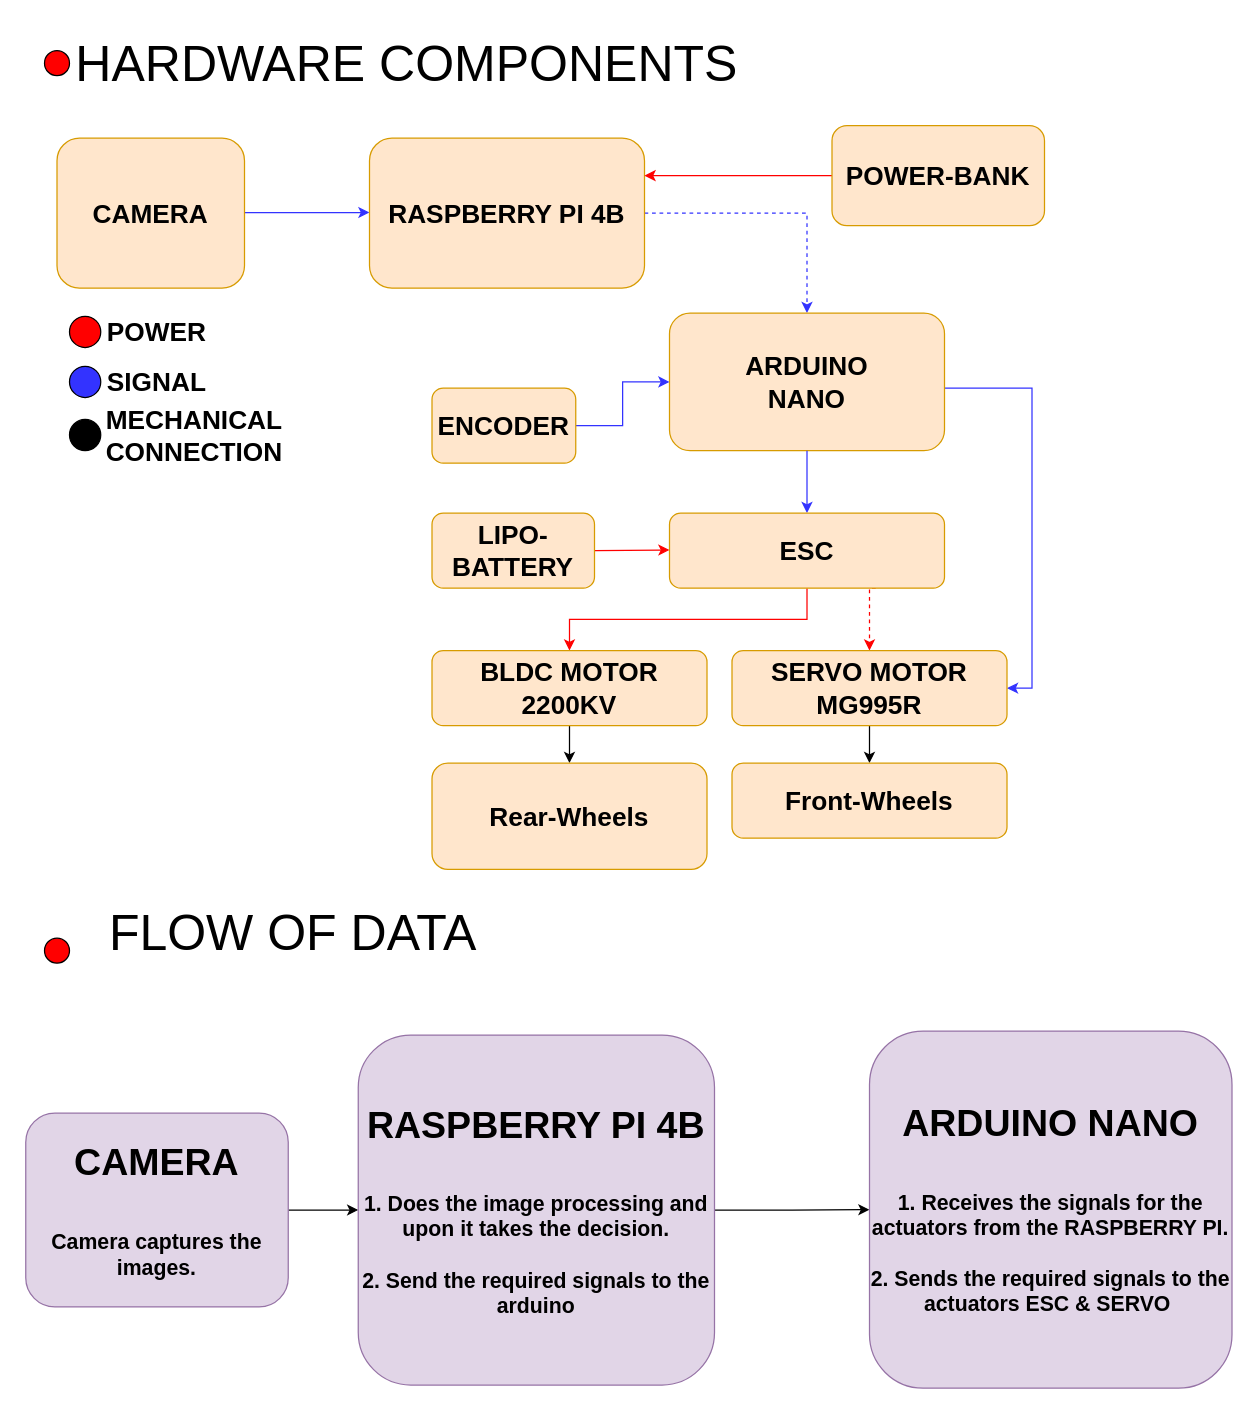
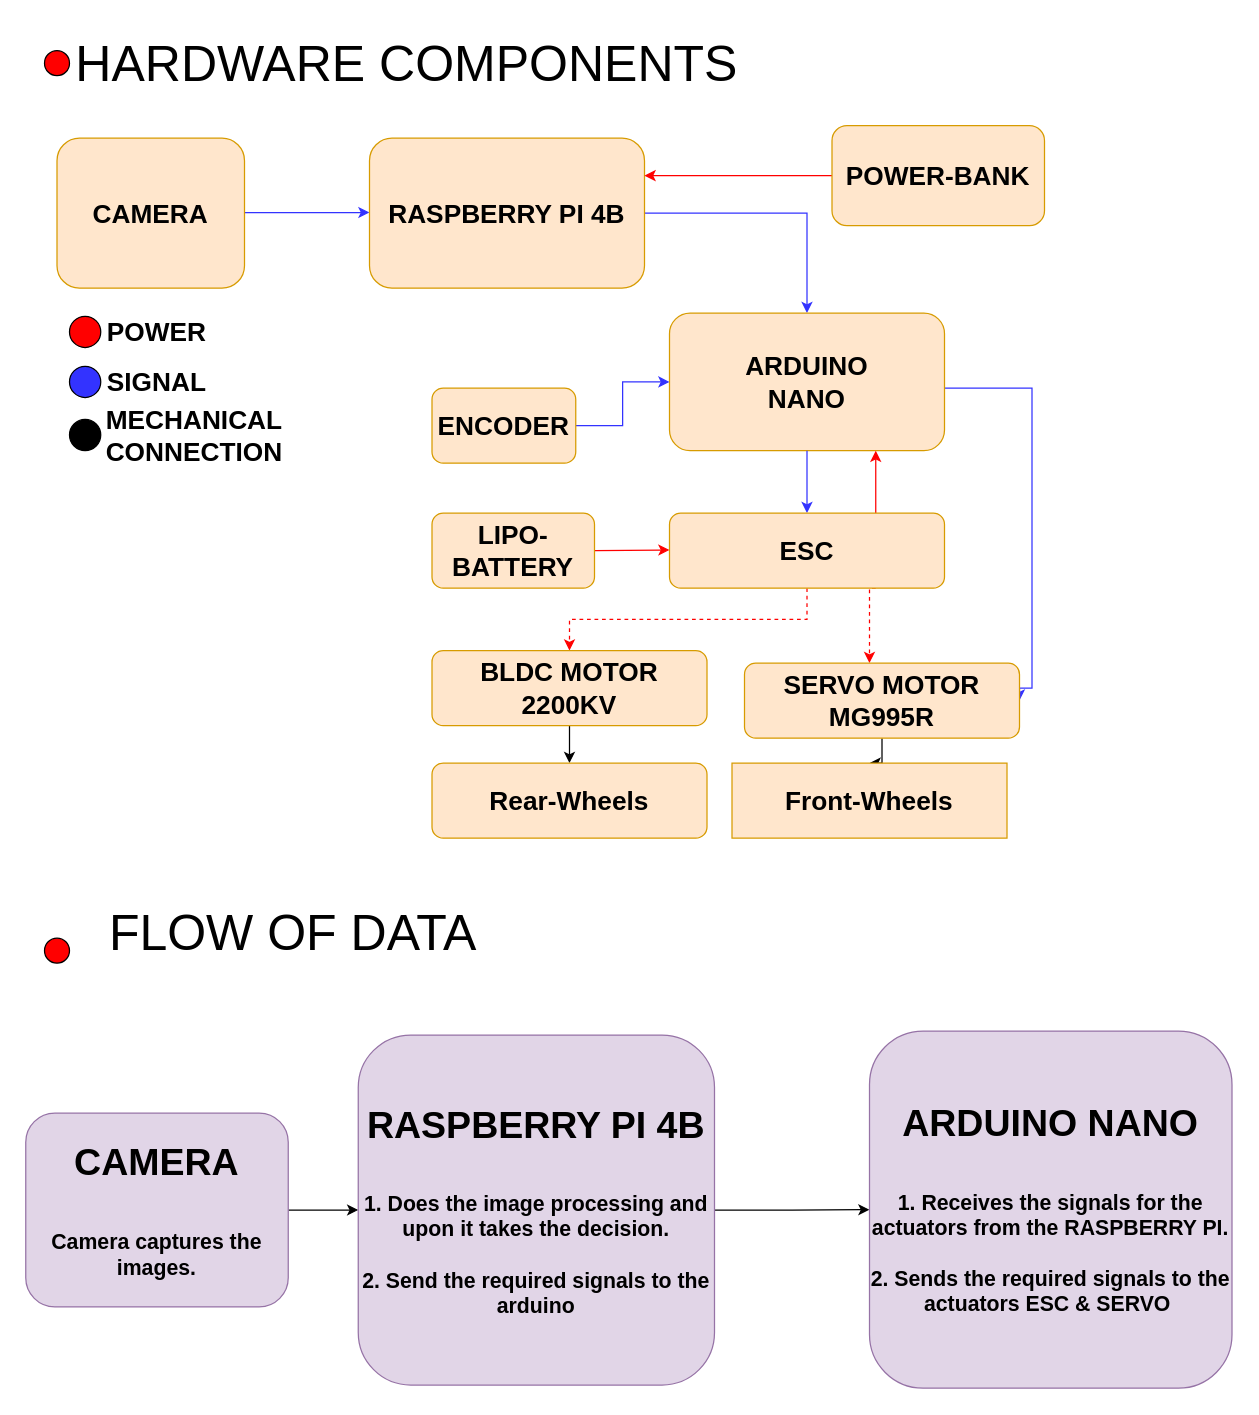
  <mxCell id="0" />
  <mxCell id="1" parent="0" />
  <mxCell id="2" value="" style="endArrow=classic;html=1;rounded=0;strokeColor=#3333FF;" edge="1" parent="1"><mxGeometry width="50" height="50" relative="1" as="geometry"><mxPoint x="195" y="169.5" as="sourcePoint" /><mxPoint x="295" y="169.5" as="targetPoint" /></mxGeometry></mxCell>
  <mxCell id="3" value="&lt;b&gt;&lt;font style=&quot;font-size: 21px;&quot;&gt;CAMERA&lt;/font&gt;&lt;/b&gt;" style="rounded=1;whiteSpace=wrap;html=1;strokeColor=#d79b00;fillColor=#ffe6cc;" vertex="1" parent="1"><mxGeometry x="45" y="110" width="150" height="120" as="geometry" /></mxCell>
- <mxCell id="4" style="edgeStyle=orthogonalEdgeStyle;rounded=0;orthogonalLoop=1;jettySize=auto;html=1;exitX=1;exitY=0.5;exitDx=0;exitDy=0;entryX=0.5;entryY=0;entryDx=0;entryDy=0;strokeColor=#3333FF;dashed=1;" edge="1" parent="1" source="5" target="9"><mxGeometry relative="1" as="geometry" /></mxCell>
+ <mxCell id="4" style="edgeStyle=orthogonalEdgeStyle;rounded=0;orthogonalLoop=1;jettySize=auto;html=1;exitX=1;exitY=0.5;exitDx=0;exitDy=0;entryX=0.5;entryY=0;entryDx=0;entryDy=0;strokeColor=#3333FF;" edge="1" parent="1" source="5" target="9"><mxGeometry relative="1" as="geometry" /></mxCell>
  <mxCell id="5" value="&lt;b&gt;&lt;font style=&quot;font-size: 21px;&quot;&gt;RASPBERRY PI 4B&lt;/font&gt;&lt;/b&gt;" style="rounded=1;whiteSpace=wrap;html=1;strokeColor=#d79b00;fillColor=#ffe6cc;" vertex="1" parent="1"><mxGeometry x="295" y="110" width="220" height="120" as="geometry" /></mxCell>
  <mxCell id="6" value="&lt;span style=&quot;font-size: 40px; background-color: light-dark(rgb(255, 255, 255), rgb(237, 237, 237));&quot;&gt;&lt;font style=&quot;color: light-dark(rgb(0, 0, 0), rgb(255, 255, 255));&quot;&gt;HARDWARE COMPONENTS&lt;/font&gt;&lt;/span&gt;" style="text;html=1;align=center;verticalAlign=middle;whiteSpace=wrap;rounded=0;" vertex="1" parent="1"><mxGeometry x="35" y="20" width="580" height="60" as="geometry" /></mxCell>
  <mxCell id="7" value="" style="ellipse;whiteSpace=wrap;html=1;aspect=fixed;textShadow=0;textOpacity=0;labelBackgroundColor=default;noLabel=1;fillColor=#FF0000;strokeColor=#000000;" vertex="1" parent="1"><mxGeometry x="35" y="40" width="20" height="20" as="geometry" /></mxCell>
  <mxCell id="8" style="edgeStyle=orthogonalEdgeStyle;rounded=0;orthogonalLoop=1;jettySize=auto;html=1;entryX=1;entryY=0.5;entryDx=0;entryDy=0;strokeColor=#3333FF;" edge="1" parent="1" source="9" target="28"><mxGeometry relative="1" as="geometry"><Array as="points"><mxPoint x="825" y="310" /><mxPoint x="825" y="550" /></Array></mxGeometry></mxCell>
  <mxCell id="9" value="&lt;font style=&quot;font-size: 21px;&quot;&gt;&lt;b&gt;ARDUINO&lt;/b&gt;&lt;/font&gt;&lt;div&gt;&lt;font style=&quot;font-size: 21px;&quot;&gt;&lt;b&gt;NANO&lt;/b&gt;&lt;/font&gt;&lt;/div&gt;" style="rounded=1;whiteSpace=wrap;html=1;strokeColor=#d79b00;fillColor=#ffe6cc;" vertex="1" parent="1"><mxGeometry x="535" y="250" width="220" height="110" as="geometry" /></mxCell>
  <mxCell id="10" value="" style="endArrow=classic;html=1;rounded=0;exitX=0.5;exitY=1;exitDx=0;exitDy=0;strokeColor=#3333FF;" edge="1" parent="1" source="9"><mxGeometry width="50" height="50" relative="1" as="geometry"><mxPoint x="635" y="440" as="sourcePoint" /><mxPoint x="645" y="410" as="targetPoint" /></mxGeometry></mxCell>
- <mxCell id="11" style="edgeStyle=orthogonalEdgeStyle;rounded=0;orthogonalLoop=1;jettySize=auto;html=1;strokeColor=#FF0000;entryX=0.5;entryY=0;entryDx=0;entryDy=0;" edge="1" parent="1" source="14" target="22"><mxGeometry relative="1" as="geometry"><mxPoint x="645" y="530" as="targetPoint" /></mxGeometry></mxCell>
+ <mxCell id="11" style="edgeStyle=orthogonalEdgeStyle;rounded=0;orthogonalLoop=1;jettySize=auto;html=1;strokeColor=#FF0000;entryX=0.5;entryY=0;entryDx=0;entryDy=0;dashed=1;" edge="1" parent="1" source="14" target="22"><mxGeometry relative="1" as="geometry"><mxPoint x="645" y="530" as="targetPoint" /></mxGeometry></mxCell>
+ <mxCell id="12" style="edgeStyle=orthogonalEdgeStyle;rounded=0;orthogonalLoop=1;jettySize=auto;html=1;exitX=0.75;exitY=0;exitDx=0;exitDy=0;entryX=0.75;entryY=1;entryDx=0;entryDy=0;strokeColor=#FF0000;" edge="1" parent="1" source="14" target="9"><mxGeometry relative="1" as="geometry" /></mxCell>
  <mxCell id="13" style="edgeStyle=orthogonalEdgeStyle;rounded=0;orthogonalLoop=1;jettySize=auto;html=1;exitX=0.75;exitY=1;exitDx=0;exitDy=0;strokeColor=#FF0000;dashed=1;" edge="1" parent="1" source="14" target="28"><mxGeometry relative="1" as="geometry"><Array as="points"><mxPoint x="695" y="470" /></Array></mxGeometry></mxCell>
  <mxCell id="14" value="&lt;b&gt;&lt;font style=&quot;font-size: 21px;&quot;&gt;ESC&lt;/font&gt;&lt;/b&gt;" style="rounded=1;whiteSpace=wrap;html=1;strokeColor=#d79b00;fillColor=#ffe6cc;" vertex="1" parent="1"><mxGeometry x="535" y="410" width="220" height="60" as="geometry" /></mxCell>
  <mxCell id="15" value="" style="endArrow=classic;html=1;rounded=0;strokeColor=#FF0000;" edge="1" parent="1"><mxGeometry width="50" height="50" relative="1" as="geometry"><mxPoint x="475" y="440" as="sourcePoint" /><mxPoint x="535" y="439.5" as="targetPoint" /></mxGeometry></mxCell>
  <mxCell id="16" value="&lt;b&gt;&lt;font style=&quot;font-size: 21px;&quot;&gt;LIPO-BATTERY&lt;/font&gt;&lt;/b&gt;" style="rounded=1;whiteSpace=wrap;html=1;strokeColor=#d79b00;fillColor=#ffe6cc;" vertex="1" parent="1"><mxGeometry x="345" y="410" width="130" height="60" as="geometry" /></mxCell>
  <mxCell id="17" style="edgeStyle=orthogonalEdgeStyle;rounded=0;orthogonalLoop=1;jettySize=auto;html=1;exitX=0;exitY=0.5;exitDx=0;exitDy=0;entryX=1;entryY=0.25;entryDx=0;entryDy=0;strokeColor=#FF0000;" edge="1" parent="1" source="18" target="5"><mxGeometry relative="1" as="geometry" /></mxCell>
  <mxCell id="18" value="&lt;b&gt;&lt;font style=&quot;font-size: 21px;&quot;&gt;POWER-BANK&lt;/font&gt;&lt;/b&gt;" style="rounded=1;whiteSpace=wrap;html=1;strokeColor=#d79b00;fillColor=#ffe6cc;" vertex="1" parent="1"><mxGeometry x="665" y="100" width="170" height="80" as="geometry" /></mxCell>
  <mxCell id="19" style="edgeStyle=orthogonalEdgeStyle;rounded=0;orthogonalLoop=1;jettySize=auto;html=1;entryX=0;entryY=0.5;entryDx=0;entryDy=0;strokeColor=#3333FF;" edge="1" parent="1" source="20" target="9"><mxGeometry relative="1" as="geometry" /></mxCell>
  <mxCell id="20" value="&lt;b&gt;&lt;font style=&quot;font-size: 21px;&quot;&gt;ENCODER&lt;/font&gt;&lt;/b&gt;" style="rounded=1;whiteSpace=wrap;html=1;strokeColor=#d79b00;fillColor=#ffe6cc;" vertex="1" parent="1"><mxGeometry x="345" y="310" width="115" height="60" as="geometry" /></mxCell>
  <mxCell id="21" value="" style="edgeStyle=orthogonalEdgeStyle;rounded=0;orthogonalLoop=1;jettySize=auto;html=1;" edge="1" parent="1" source="22" target="29"><mxGeometry relative="1" as="geometry" /></mxCell>
  <mxCell id="22" value="&lt;b&gt;&lt;font style=&quot;font-size: 21px;&quot;&gt;BLDC MOTOR 2200KV&lt;/font&gt;&lt;/b&gt;" style="rounded=1;whiteSpace=wrap;html=1;strokeColor=#d79b00;fillColor=#ffe6cc;" vertex="1" parent="1"><mxGeometry x="345" y="520" width="220" height="60" as="geometry" /></mxCell>
  <mxCell id="23" value="" style="ellipse;whiteSpace=wrap;html=1;aspect=fixed;fillColor=#FF0000;" vertex="1" parent="1"><mxGeometry x="55" y="252.5" width="25" height="25" as="geometry" /></mxCell>
  <mxCell id="24" value="" style="ellipse;whiteSpace=wrap;html=1;aspect=fixed;fillColor=#3333FF;" vertex="1" parent="1"><mxGeometry x="55" y="292.5" width="25" height="25" as="geometry" /></mxCell>
  <mxCell id="25" value="&lt;font style=&quot;font-size: 21px;&quot;&gt;&lt;b&gt;POWER&lt;/b&gt;&lt;/font&gt;" style="text;html=1;align=center;verticalAlign=middle;whiteSpace=wrap;rounded=0;" vertex="1" parent="1"><mxGeometry x="95" y="250" width="60" height="30" as="geometry" /></mxCell>
  <mxCell id="26" value="&lt;font style=&quot;font-size: 21px;&quot;&gt;&lt;b&gt;SIGNAL&lt;/b&gt;&lt;/font&gt;" style="text;html=1;align=center;verticalAlign=middle;whiteSpace=wrap;rounded=0;" vertex="1" parent="1"><mxGeometry x="95" y="290" width="60" height="30" as="geometry" /></mxCell>
  <mxCell id="27" value="" style="edgeStyle=orthogonalEdgeStyle;rounded=0;orthogonalLoop=1;jettySize=auto;html=1;" edge="1" parent="1" source="28" target="30"><mxGeometry relative="1" as="geometry" /></mxCell>
- <mxCell id="28" value="&lt;b&gt;&lt;font style=&quot;font-size: 21px;&quot;&gt;SERVO MOTOR MG995R&lt;/font&gt;&lt;/b&gt;" style="rounded=1;whiteSpace=wrap;html=1;strokeColor=#d79b00;fillColor=#ffe6cc;" vertex="1" parent="1"><mxGeometry x="585" y="520" width="220" height="60" as="geometry" /></mxCell>
- <mxCell id="29" value="&lt;b&gt;&lt;font style=&quot;font-size: 21px;&quot;&gt;Rear-Wheels&lt;/font&gt;&lt;/b&gt;" style="rounded=1;whiteSpace=wrap;html=1;strokeColor=#d79b00;fillColor=#ffe6cc;" vertex="1" parent="1"><mxGeometry x="345" y="610" width="220" height="85" as="geometry" /></mxCell>
- <mxCell id="30" value="&lt;b&gt;&lt;font style=&quot;font-size: 21px;&quot;&gt;Front-Wheels&lt;/font&gt;&lt;/b&gt;" style="rounded=1;whiteSpace=wrap;html=1;strokeColor=#d79b00;fillColor=#ffe6cc;" vertex="1" parent="1"><mxGeometry x="585" y="610" width="220" height="60" as="geometry" /></mxCell>
+ <mxCell id="28" value="&lt;b&gt;&lt;font style=&quot;font-size: 21px;&quot;&gt;SERVO MOTOR MG995R&lt;/font&gt;&lt;/b&gt;" style="rounded=1;whiteSpace=wrap;html=1;strokeColor=#d79b00;fillColor=#ffe6cc;" vertex="1" parent="1"><mxGeometry x="595" y="530" width="220" height="60" as="geometry" /></mxCell>
+ <mxCell id="29" value="&lt;b&gt;&lt;font style=&quot;font-size: 21px;&quot;&gt;Rear-Wheels&lt;/font&gt;&lt;/b&gt;" style="rounded=1;whiteSpace=wrap;html=1;strokeColor=#d79b00;fillColor=#ffe6cc;" vertex="1" parent="1"><mxGeometry x="345" y="610" width="220" height="60" as="geometry" /></mxCell>
+ <mxCell id="30" value="&lt;b&gt;&lt;font style=&quot;font-size: 21px;&quot;&gt;Front-Wheels&lt;/font&gt;&lt;/b&gt;" style="whiteSpace=wrap;html=1;strokeColor=#d79b00;fillColor=#ffe6cc;rounded=0;" vertex="1" parent="1"><mxGeometry x="585" y="610" width="220" height="60" as="geometry" /></mxCell>
  <mxCell id="31" value="" style="ellipse;whiteSpace=wrap;html=1;aspect=fixed;fillColor=light-dark(#000000, #a8a8ff);" vertex="1" parent="1"><mxGeometry x="55" y="335" width="25" height="25" as="geometry" /></mxCell>
  <mxCell id="32" value="&lt;font style=&quot;font-size: 21px;&quot;&gt;&lt;b&gt;MECHANICAL CONNECTION&lt;/b&gt;&lt;/font&gt;" style="text;html=1;align=center;verticalAlign=middle;whiteSpace=wrap;rounded=0;" vertex="1" parent="1"><mxGeometry x="95" y="325" width="120" height="45" as="geometry" /></mxCell>
  <mxCell id="33" value="&lt;span style=&quot;font-size: 40px; background-color: light-dark(rgb(255, 255, 255), rgb(237, 237, 237));&quot;&gt;&lt;font style=&quot;color: light-dark(rgb(0, 0, 0), rgb(255, 255, 255));&quot;&gt;FLOW OF DATA&lt;/font&gt;&lt;/span&gt;" style="text;html=1;align=left;verticalAlign=middle;whiteSpace=wrap;rounded=0;" vertex="1" parent="1"><mxGeometry x="85" y="715" width="580" height="60" as="geometry" /></mxCell>
  <mxCell id="34" value="" style="ellipse;whiteSpace=wrap;html=1;aspect=fixed;textShadow=0;textOpacity=0;labelBackgroundColor=default;noLabel=1;fillColor=#FF0000;strokeColor=#000000;" vertex="1" parent="1"><mxGeometry x="35" y="750" width="20" height="20" as="geometry" /></mxCell>
  <mxCell id="35" value="" style="edgeStyle=orthogonalEdgeStyle;rounded=0;orthogonalLoop=1;jettySize=auto;html=1;" edge="1" parent="1" source="36" target="38"><mxGeometry relative="1" as="geometry" /></mxCell>
  <mxCell id="36" value="&lt;b&gt;&lt;font style=&quot;&quot;&gt;&lt;font style=&quot;font-size: 30px;&quot;&gt;CAMERA&lt;/font&gt;&lt;/font&gt;&lt;/b&gt;&lt;div&gt;&lt;b&gt;&lt;font style=&quot;&quot;&gt;&lt;span style=&quot;font-size: 30px;&quot;&gt;&lt;br&gt;&lt;/span&gt;&lt;/font&gt;&lt;/b&gt;&lt;font style=&quot;font-size: 17px;&quot;&gt;&lt;b&gt;Camera captures the images.&lt;/b&gt;&lt;/font&gt;&lt;/div&gt;" style="rounded=1;whiteSpace=wrap;html=1;strokeColor=#9673a6;fillColor=#e1d5e7;" vertex="1" parent="1"><mxGeometry x="20" y="890" width="210" height="155" as="geometry" /></mxCell>
  <mxCell id="37" value="" style="edgeStyle=orthogonalEdgeStyle;rounded=0;orthogonalLoop=1;jettySize=auto;html=1;" edge="1" parent="1" source="38" target="39"><mxGeometry relative="1" as="geometry" /></mxCell>
  <mxCell id="38" value="&lt;font style=&quot;font-size: 30px;&quot;&gt;&lt;b&gt;RASPBERRY PI 4B&lt;/b&gt;&lt;/font&gt;&lt;div&gt;&lt;span style=&quot;font-size: 30px;&quot;&gt;&lt;b&gt;&lt;br&gt;&lt;/b&gt;&lt;/span&gt;&lt;div&gt;&lt;b style=&quot;background-color: transparent; color: light-dark(rgb(0, 0, 0), rgb(255, 255, 255));&quot;&gt;&lt;font style=&quot;font-size: 17px;&quot;&gt;1. Does the image processing&amp;nbsp;and upon it takes the decision.&lt;/font&gt;&lt;/b&gt;&lt;/div&gt;&lt;div&gt;&lt;b style=&quot;background-color: transparent; color: light-dark(rgb(0, 0, 0), rgb(255, 255, 255));&quot;&gt;&lt;font style=&quot;font-size: 17px;&quot;&gt;&lt;br&gt;&lt;/font&gt;&lt;/b&gt;&lt;/div&gt;&lt;div&gt;&lt;b style=&quot;background-color: transparent; color: light-dark(rgb(0, 0, 0), rgb(255, 255, 255));&quot;&gt;&lt;font style=&quot;font-size: 17px;&quot;&gt;2. Send the required signals to the arduino&lt;/font&gt;&lt;/b&gt;&lt;/div&gt;&lt;/div&gt;" style="whiteSpace=wrap;html=1;fillColor=#e1d5e7;strokeColor=#9673a6;rounded=1;" vertex="1" parent="1"><mxGeometry x="286" y="827.5" width="285" height="280" as="geometry" /></mxCell>
  <mxCell id="39" value="&lt;b&gt;&lt;font style=&quot;font-size: 30px;&quot;&gt;ARDUINO NANO&lt;/font&gt;&lt;/b&gt;&lt;div&gt;&lt;span style=&quot;font-size: 30px;&quot;&gt;&lt;b&gt;&lt;br&gt;&lt;/b&gt;&lt;/span&gt;&lt;div&gt;&lt;font style=&quot;font-size: 17px;&quot;&gt;&lt;b&gt;&lt;font style=&quot;&quot;&gt;1. Receives the signals for the actuators from the RASPBERRY PI.&lt;/font&gt;&lt;/b&gt;&lt;/font&gt;&lt;/div&gt;&lt;div&gt;&lt;font style=&quot;font-size: 17px;&quot;&gt;&lt;b&gt;&lt;br&gt;&lt;/b&gt;&lt;/font&gt;&lt;/div&gt;&lt;div&gt;&lt;font style=&quot;font-size: 17px;&quot;&gt;&lt;b&gt;2. Sends the required signals to the actuators ESC &amp;amp; SERVO&amp;nbsp;&lt;/b&gt;&lt;/font&gt;&lt;/div&gt;&lt;/div&gt;" style="whiteSpace=wrap;html=1;fillColor=#e1d5e7;strokeColor=#9673a6;rounded=1;" vertex="1" parent="1"><mxGeometry x="695" y="824.38" width="290" height="285.62" as="geometry" /></mxCell>
